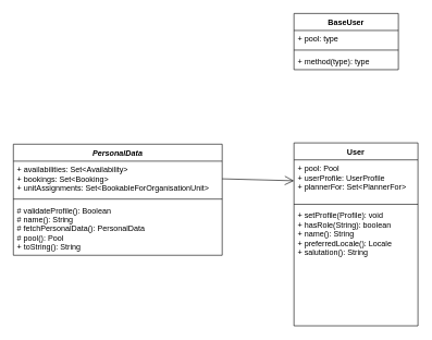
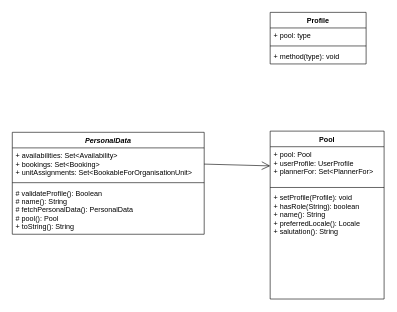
  <mxCell id="0" />
  <mxCell id="1" parent="0" />
  <mxCell id="2" value="PersonalData" style="swimlane;fontStyle=3;align=center;verticalAlign=top;childLayout=stackLayout;horizontal=1;startSize=26;horizontalStack=0;resizeParent=1;resizeParentMax=0;resizeLast=0;collapsible=1;marginBottom=0;" parent="1" vertex="1"><mxGeometry x="20" y="220" width="320" height="170" as="geometry" /></mxCell>
  <mxCell id="3" value="+ availabilities: Set&lt;Availability&gt;&#10;+ bookings: Set&lt;Booking&gt;&#10;+ unitAssignments: Set&lt;BookableForOrganisationUnit&gt;&#10;&#10;" style="text;strokeColor=none;fillColor=none;align=left;verticalAlign=top;spacingLeft=4;spacingRight=4;overflow=hidden;rotatable=0;points=[[0,0.5],[1,0.5]];portConstraint=eastwest;" parent="2" vertex="1"><mxGeometry y="26" width="320" height="54" as="geometry" /></mxCell>
  <mxCell id="4" value="" style="line;strokeWidth=1;fillColor=none;align=left;verticalAlign=middle;spacingTop=-1;spacingLeft=3;spacingRight=3;rotatable=0;labelPosition=right;points=[];portConstraint=eastwest;" parent="2" vertex="1"><mxGeometry y="80" width="320" height="8" as="geometry" /></mxCell>
  <mxCell id="5" value="# validateProfile(): Boolean&#10;# name(): String&#10;# fetchPersonalData(): PersonalData&#10;# pool(): Pool&#10;+ toString(): String&#10;" style="text;strokeColor=none;fillColor=none;align=left;verticalAlign=top;spacingLeft=4;spacingRight=4;overflow=hidden;rotatable=0;points=[[0,0.5],[1,0.5]];portConstraint=eastwest;" parent="2" vertex="1"><mxGeometry y="88" width="320" height="82" as="geometry" /></mxCell>
- <mxCell id="6" value="User" style="swimlane;fontStyle=1;align=center;verticalAlign=top;childLayout=stackLayout;horizontal=1;startSize=26;horizontalStack=0;resizeParent=1;resizeParentMax=0;resizeLast=0;collapsible=1;marginBottom=0;" vertex="1" parent="1"><mxGeometry x="450" y="218" width="190" height="280" as="geometry" /></mxCell>
+ <mxCell id="6" value="Pool" style="swimlane;fontStyle=1;align=center;verticalAlign=top;childLayout=stackLayout;horizontal=1;startSize=26;horizontalStack=0;resizeParent=1;resizeParentMax=0;resizeLast=0;collapsible=1;marginBottom=0;" vertex="1" parent="1"><mxGeometry x="450" y="218" width="190" height="280" as="geometry" /></mxCell>
  <mxCell id="7" value="+ pool: Pool&#10;+ userProfile: UserProfile&#10;+ plannerFor: Set&lt;PlannerFor&gt;&#10;" style="text;strokeColor=none;fillColor=none;align=left;verticalAlign=top;spacingLeft=4;spacingRight=4;overflow=hidden;rotatable=0;points=[[0,0.5],[1,0.5]];portConstraint=eastwest;" vertex="1" parent="6"><mxGeometry y="26" width="190" height="64" as="geometry" /></mxCell>
  <mxCell id="8" value="" style="line;strokeWidth=1;fillColor=none;align=left;verticalAlign=middle;spacingTop=-1;spacingLeft=3;spacingRight=3;rotatable=0;labelPosition=right;points=[];portConstraint=eastwest;" vertex="1" parent="6"><mxGeometry y="90" width="190" height="8" as="geometry" /></mxCell>
  <mxCell id="9" value="+ setProfile(Profile): void&#10;+ hasRole(String): boolean&#10;+ name(): String&#10;+ preferredLocale(): Locale&#10;+ salutation(): String&#10;&#10;" style="text;strokeColor=none;fillColor=none;align=left;verticalAlign=top;spacingLeft=4;spacingRight=4;overflow=hidden;rotatable=0;points=[[0,0.5],[1,0.5]];portConstraint=eastwest;" vertex="1" parent="6"><mxGeometry y="98" width="190" height="182" as="geometry" /></mxCell>
  <mxCell id="10" value="" style="endArrow=open;endFill=1;endSize=12;html=1;exitX=1;exitY=0.5;exitDx=0;exitDy=0;entryX=0;entryY=0.5;entryDx=0;entryDy=0;" edge="1" parent="1" source="3" target="7"><mxGeometry width="160" relative="1" as="geometry"><mxPoint x="30" y="410" as="sourcePoint" /><mxPoint x="190" y="410" as="targetPoint" /></mxGeometry></mxCell>
- <mxCell id="11" value="BaseUser" style="swimlane;fontStyle=1;align=center;verticalAlign=top;childLayout=stackLayout;horizontal=1;startSize=26;horizontalStack=0;resizeParent=1;resizeParentMax=0;resizeLast=0;collapsible=1;marginBottom=0;" vertex="1" parent="1"><mxGeometry x="450" y="20" width="160" height="86" as="geometry" /></mxCell>
+ <mxCell id="11" value="Profile" style="swimlane;fontStyle=1;align=center;verticalAlign=top;childLayout=stackLayout;horizontal=1;startSize=26;horizontalStack=0;resizeParent=1;resizeParentMax=0;resizeLast=0;collapsible=1;marginBottom=0;" vertex="1" parent="1"><mxGeometry x="450" y="20" width="160" height="86" as="geometry" /></mxCell>
  <mxCell id="12" value="+ pool: type" style="text;strokeColor=none;fillColor=none;align=left;verticalAlign=top;spacingLeft=4;spacingRight=4;overflow=hidden;rotatable=0;points=[[0,0.5],[1,0.5]];portConstraint=eastwest;" vertex="1" parent="11"><mxGeometry y="26" width="160" height="26" as="geometry" /></mxCell>
  <mxCell id="13" value="" style="line;strokeWidth=1;fillColor=none;align=left;verticalAlign=middle;spacingTop=-1;spacingLeft=3;spacingRight=3;rotatable=0;labelPosition=right;points=[];portConstraint=eastwest;" vertex="1" parent="11"><mxGeometry y="52" width="160" height="8" as="geometry" /></mxCell>
- <mxCell id="14" value="+ method(type): type" style="text;strokeColor=none;fillColor=none;align=left;verticalAlign=top;spacingLeft=4;spacingRight=4;overflow=hidden;rotatable=0;points=[[0,0.5],[1,0.5]];portConstraint=eastwest;" vertex="1" parent="11"><mxGeometry y="60" width="160" height="26" as="geometry" /></mxCell>
+ <mxCell id="14" value="+ method(type): void" style="text;strokeColor=none;fillColor=none;align=left;verticalAlign=top;spacingLeft=4;spacingRight=4;overflow=hidden;rotatable=0;points=[[0,0.5],[1,0.5]];portConstraint=eastwest;" vertex="1" parent="11"><mxGeometry y="60" width="160" height="26" as="geometry" /></mxCell>
